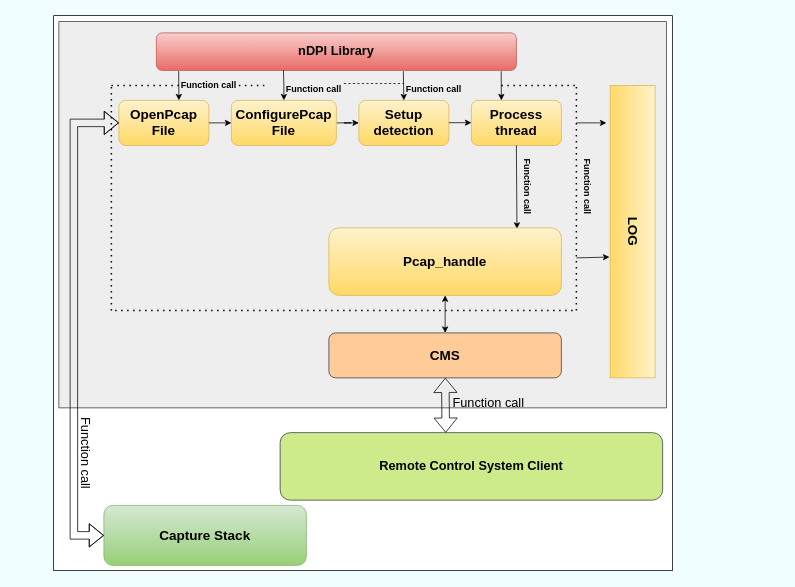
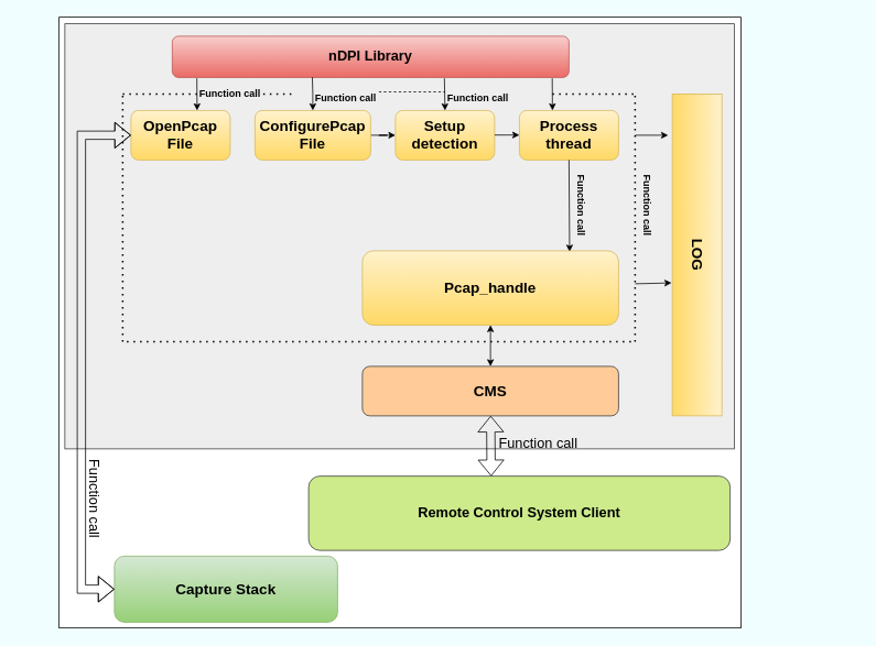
  <mxCell id="0" />
  <mxCell id="1" parent="0" />
  <mxCell id="2" value="" style="rounded=0;whiteSpace=wrap;html=1;fontSize=17;" vertex="1" parent="1"><mxGeometry x="71" y="20" width="825" height="740" as="geometry" /></mxCell>
  <mxCell id="3" value="" style="rounded=0;whiteSpace=wrap;html=1;fontSize=18;fillColor=#eeeeee;strokeColor=#36393d;" vertex="1" parent="1"><mxGeometry x="78" y="28" width="810" height="515" as="geometry" /></mxCell>
  <mxCell id="4" value="" style="endArrow=none;dashed=1;html=1;dashPattern=1 3;strokeWidth=2;rounded=0;" edge="1" parent="1"><mxGeometry width="50" height="50" relative="1" as="geometry"><mxPoint x="148" y="413" as="sourcePoint" /><mxPoint x="148" y="113" as="targetPoint" /></mxGeometry></mxCell>
  <mxCell id="5" value="nDPI Library" style="rounded=1;whiteSpace=wrap;html=1;fillColor=#f8cecc;strokeColor=#b85450;gradientColor=#ea6b66;fontSize=17;fontStyle=1" vertex="1" parent="1"><mxGeometry x="208" y="43" width="480" height="50" as="geometry" /></mxCell>
  <mxCell id="6" value="OpenPcap File" style="rounded=1;whiteSpace=wrap;html=1;fillColor=#fff2cc;gradientColor=#ffd966;strokeColor=#d6b656;fontSize=18;fontStyle=1" vertex="1" parent="1"><mxGeometry x="158" y="133" width="120" height="60" as="geometry" /></mxCell>
  <mxCell id="7" value="" style="edgeStyle=orthogonalEdgeStyle;rounded=0;orthogonalLoop=1;jettySize=auto;html=1;fontSize=18;" edge="1" parent="1" source="8" target="9"><mxGeometry relative="1" as="geometry" /></mxCell>
  <mxCell id="8" value="ConfigurePcap File" style="rounded=1;whiteSpace=wrap;html=1;fillColor=#fff2cc;gradientColor=#ffd966;strokeColor=#d6b656;fontSize=18;fontStyle=1" vertex="1" parent="1"><mxGeometry x="308" y="133" width="140" height="60" as="geometry" /></mxCell>
  <mxCell id="9" value="Setup detection" style="rounded=1;whiteSpace=wrap;html=1;fillColor=#fff2cc;gradientColor=#ffd966;strokeColor=#d6b656;fontSize=18;fontStyle=1" vertex="1" parent="1"><mxGeometry x="478" y="133" width="120" height="60" as="geometry" /></mxCell>
  <mxCell id="10" value="Process thread" style="rounded=1;whiteSpace=wrap;html=1;fillColor=#fff2cc;gradientColor=#ffd966;strokeColor=#d6b656;fontSize=18;fontStyle=1" vertex="1" parent="1"><mxGeometry x="628" y="133" width="120" height="60" as="geometry" /></mxCell>
  <mxCell id="11" value="Capture Stack" style="rounded=1;whiteSpace=wrap;html=1;fillColor=#d5e8d4;gradientColor=#97d077;strokeColor=#82b366;fontStyle=1;fontSize=18;" vertex="1" parent="1"><mxGeometry x="138" y="673" width="270" height="80" as="geometry" /></mxCell>
  <mxCell id="12" value="" style="shape=flexArrow;endArrow=classic;startArrow=classic;html=1;rounded=0;entryX=0;entryY=0.5;entryDx=0;entryDy=0;exitX=0;exitY=0.5;exitDx=0;exitDy=0;" edge="1" parent="1" source="6" target="11"><mxGeometry width="100" height="100" relative="1" as="geometry"><mxPoint x="128" y="163" as="sourcePoint" /><mxPoint x="278" y="263" as="targetPoint" /><Array as="points"><mxPoint x="118" y="163" /><mxPoint x="98" y="163" /><mxPoint x="98" y="603" /><mxPoint x="98" y="713" /></Array></mxGeometry></mxCell>
- <mxCell id="13" value="" style="endArrow=classic;html=1;rounded=0;entryX=0;entryY=0.5;entryDx=0;entryDy=0;exitX=1;exitY=0.5;exitDx=0;exitDy=0;" edge="1" parent="1" source="6" target="8"><mxGeometry width="50" height="50" relative="1" as="geometry"><mxPoint x="278" y="203" as="sourcePoint" /><mxPoint x="328" y="153" as="targetPoint" /></mxGeometry></mxCell>
  <mxCell id="14" value="" style="endArrow=classic;html=1;rounded=0;entryX=0;entryY=0.5;entryDx=0;entryDy=0;exitX=1;exitY=0.5;exitDx=0;exitDy=0;" edge="1" parent="1"><mxGeometry width="50" height="50" relative="1" as="geometry"><mxPoint x="598" y="162.76" as="sourcePoint" /><mxPoint x="628" y="162.76" as="targetPoint" /><Array as="points" /></mxGeometry></mxCell>
  <mxCell id="15" value="" style="endArrow=classic;html=1;rounded=0;exitX=0.062;exitY=1.021;exitDx=0;exitDy=0;exitPerimeter=0;" edge="1" parent="1" source="5"><mxGeometry width="50" height="50" relative="1" as="geometry"><mxPoint x="248" y="163" as="sourcePoint" /><mxPoint x="238" y="133" as="targetPoint" /></mxGeometry></mxCell>
  <mxCell id="16" value="" style="endArrow=classic;html=1;rounded=0;exitX=0.062;exitY=1.021;exitDx=0;exitDy=0;exitPerimeter=0;" edge="1" parent="1"><mxGeometry width="50" height="50" relative="1" as="geometry"><mxPoint x="667.76" y="94.05" as="sourcePoint" /><mxPoint x="668" y="133" as="targetPoint" /></mxGeometry></mxCell>
  <mxCell id="17" value="" style="endArrow=classic;html=1;rounded=0;exitX=0.686;exitY=1.022;exitDx=0;exitDy=0;exitPerimeter=0;entryX=0.5;entryY=0;entryDx=0;entryDy=0;" edge="1" parent="1" source="5" target="9"><mxGeometry width="50" height="50" relative="1" as="geometry"><mxPoint x="517.76" y="94.05" as="sourcePoint" /><mxPoint x="518" y="133" as="targetPoint" /></mxGeometry></mxCell>
  <mxCell id="18" value="" style="endArrow=classic;html=1;rounded=0;exitX=0.353;exitY=0.996;exitDx=0;exitDy=0;exitPerimeter=0;entryX=0.5;entryY=0;entryDx=0;entryDy=0;" edge="1" parent="1" source="5" target="8"><mxGeometry width="50" height="50" relative="1" as="geometry"><mxPoint x="367.76" y="94.05" as="sourcePoint" /><mxPoint x="368" y="133" as="targetPoint" /><Array as="points"><mxPoint x="378" y="113" /></Array></mxGeometry></mxCell>
  <mxCell id="19" value="" style="endArrow=none;dashed=1;html=1;dashPattern=1 3;strokeWidth=2;rounded=0;" edge="1" parent="1"><mxGeometry width="50" height="50" relative="1" as="geometry"><mxPoint x="153" y="413" as="sourcePoint" /><mxPoint x="768" y="413" as="targetPoint" /></mxGeometry></mxCell>
  <mxCell id="20" value="" style="endArrow=none;dashed=1;html=1;dashPattern=1 3;strokeWidth=2;rounded=0;" edge="1" parent="1"><mxGeometry width="50" height="50" relative="1" as="geometry"><mxPoint x="768" y="413" as="sourcePoint" /><mxPoint x="768" y="113" as="targetPoint" /></mxGeometry></mxCell>
  <mxCell id="21" value="" style="endArrow=classic;html=1;rounded=0;exitX=0.5;exitY=1;exitDx=0;exitDy=0;entryX=0.809;entryY=0.013;entryDx=0;entryDy=0;entryPerimeter=0;" edge="1" parent="1" source="10" target="22"><mxGeometry width="50" height="50" relative="1" as="geometry"><mxPoint x="648" y="263" as="sourcePoint" /><mxPoint x="668" y="313" as="targetPoint" /><Array as="points" /></mxGeometry></mxCell>
  <mxCell id="22" value="Pcap_handle" style="rounded=1;whiteSpace=wrap;html=1;fillColor=#fff2cc;gradientColor=#ffd966;strokeColor=#d6b656;fontSize=18;fontStyle=1" vertex="1" parent="1"><mxGeometry x="438" y="303" width="310" height="90" as="geometry" /></mxCell>
  <mxCell id="23" value="Remote Control System Client" style="rounded=1;whiteSpace=wrap;html=1;fontStyle=1;fontSize=17;fillColor=#cdeb8b;strokeColor=#36393d;" vertex="1" parent="1"><mxGeometry x="373" y="576" width="510" height="90" as="geometry" /></mxCell>
  <mxCell id="24" value="CMS" style="rounded=1;whiteSpace=wrap;html=1;fontStyle=1;fillColor=#ffcc99;strokeColor=#36393d;fontSize=18;" vertex="1" parent="1"><mxGeometry x="438" y="443" width="310" height="60" as="geometry" /></mxCell>
  <mxCell id="25" value="" style="endArrow=classic;startArrow=classic;html=1;rounded=0;fontSize=18;entryX=0.5;entryY=1;entryDx=0;entryDy=0;exitX=0.5;exitY=0;exitDx=0;exitDy=0;" edge="1" parent="1" source="24" target="22"><mxGeometry width="50" height="50" relative="1" as="geometry"><mxPoint x="558" y="453" as="sourcePoint" /><mxPoint x="608" y="403" as="targetPoint" /></mxGeometry></mxCell>
  <mxCell id="26" value="LOG" style="rounded=0;whiteSpace=wrap;html=1;fontSize=18;rotation=90;fontStyle=1;fillColor=#fff2cc;gradientColor=#ffd966;strokeColor=#d6b656;" vertex="1" parent="1"><mxGeometry x="648" y="278" width="390" height="60" as="geometry" /></mxCell>
  <mxCell id="27" value="" style="endArrow=classic;html=1;rounded=0;fontSize=18;" edge="1" parent="1"><mxGeometry width="50" height="50" relative="1" as="geometry"><mxPoint x="768" y="163" as="sourcePoint" /><mxPoint x="808" y="163" as="targetPoint" /><Array as="points"><mxPoint x="798" y="163" /></Array></mxGeometry></mxCell>
  <mxCell id="28" value="" style="endArrow=classic;html=1;rounded=0;fontSize=18;entryX=0.587;entryY=1.015;entryDx=0;entryDy=0;entryPerimeter=0;" edge="1" parent="1" target="26"><mxGeometry width="50" height="50" relative="1" as="geometry"><mxPoint x="768" y="343" as="sourcePoint" /><mxPoint x="818" y="323" as="targetPoint" /></mxGeometry></mxCell>
  <mxCell id="29" value="Function call" style="text;html=1;strokeColor=none;fillColor=none;align=center;verticalAlign=middle;whiteSpace=wrap;rounded=0;fontSize=12;rotation=0;fontStyle=1" vertex="1" parent="1"><mxGeometry x="378" y="103" width="80" height="30" as="geometry" /></mxCell>
  <mxCell id="30" value="" style="endArrow=none;dashed=1;html=1;dashPattern=1 3;strokeWidth=2;rounded=0;startArrow=none;" edge="1" parent="1" source="34"><mxGeometry width="50" height="50" relative="1" as="geometry"><mxPoint x="148" y="113" as="sourcePoint" /><mxPoint x="358" y="113" as="targetPoint" /></mxGeometry></mxCell>
  <mxCell id="31" value="Function call" style="text;html=1;strokeColor=none;fillColor=none;align=center;verticalAlign=middle;whiteSpace=wrap;rounded=0;fontSize=12;rotation=0;fontStyle=1" vertex="1" parent="1"><mxGeometry x="538" y="103" width="80" height="30" as="geometry" /></mxCell>
  <mxCell id="32" value="" style="endArrow=none;dashed=1;html=1;rounded=0;fontSize=12;exitX=1;exitY=0.25;exitDx=0;exitDy=0;entryX=0;entryY=0.25;entryDx=0;entryDy=0;" edge="1" parent="1" source="29" target="31"><mxGeometry width="50" height="50" relative="1" as="geometry"><mxPoint x="468" y="153" as="sourcePoint" /><mxPoint x="518" y="103" as="targetPoint" /></mxGeometry></mxCell>
  <mxCell id="33" value="" style="endArrow=none;dashed=1;html=1;dashPattern=1 3;strokeWidth=2;rounded=0;fontSize=12;" edge="1" parent="1"><mxGeometry width="50" height="50" relative="1" as="geometry"><mxPoint x="668" y="113" as="sourcePoint" /><mxPoint x="768" y="113" as="targetPoint" /><Array as="points"><mxPoint x="768" y="113" /></Array></mxGeometry></mxCell>
  <mxCell id="34" value="Function call" style="text;html=1;strokeColor=none;fillColor=none;align=center;verticalAlign=middle;whiteSpace=wrap;rounded=0;fontSize=12;rotation=0;fontStyle=1" vertex="1" parent="1"><mxGeometry x="238" y="93" width="80" height="40" as="geometry" /></mxCell>
  <mxCell id="35" value="" style="endArrow=none;dashed=1;html=1;dashPattern=1 3;strokeWidth=2;rounded=0;" edge="1" parent="1" target="34"><mxGeometry width="50" height="50" relative="1" as="geometry"><mxPoint x="148" y="113" as="sourcePoint" /><mxPoint x="358" y="113" as="targetPoint" /></mxGeometry></mxCell>
  <mxCell id="36" value="Function call" style="text;html=1;strokeColor=none;fillColor=none;align=center;verticalAlign=middle;whiteSpace=wrap;rounded=0;fontSize=12;rotation=90;fontStyle=1" vertex="1" parent="1"><mxGeometry x="658" y="233" width="90" height="30" as="geometry" /></mxCell>
  <mxCell id="37" value="Function call" style="text;html=1;strokeColor=none;fillColor=none;align=center;verticalAlign=middle;whiteSpace=wrap;rounded=0;fontSize=12;rotation=90;fontStyle=1" vertex="1" parent="1"><mxGeometry x="738" y="233" width="90" height="30" as="geometry" /></mxCell>
  <mxCell id="38" value="" style="shape=flexArrow;endArrow=classic;startArrow=classic;html=1;rounded=0;fontSize=17;exitX=0.433;exitY=0;exitDx=0;exitDy=0;exitPerimeter=0;" edge="1" parent="1" source="23" target="24"><mxGeometry width="100" height="100" relative="1" as="geometry"><mxPoint x="568" y="613" as="sourcePoint" /><mxPoint x="668" y="513" as="targetPoint" /></mxGeometry></mxCell>
  <mxCell id="39" value="Function call" style="text;html=1;strokeColor=none;fillColor=none;align=center;verticalAlign=middle;whiteSpace=wrap;rounded=0;fontSize=17;rotation=90;" vertex="1" parent="1"><mxGeometry x="20" y="585" width="188" height="37" as="geometry" /></mxCell>
  <mxCell id="40" value="Function call" style="text;html=1;strokeColor=none;fillColor=none;align=center;verticalAlign=middle;whiteSpace=wrap;rounded=0;fontSize=17;rotation=0;" vertex="1" parent="1"><mxGeometry x="557" y="518" width="188" height="37" as="geometry" /></mxCell>
